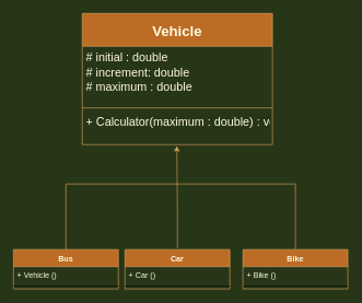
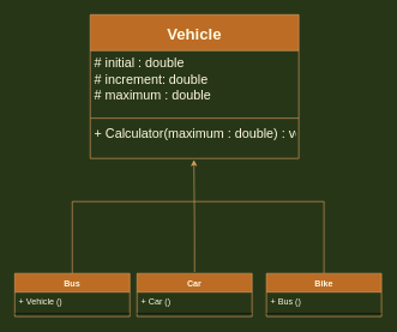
  <mxCell id="0" />
  <mxCell id="1" parent="0" />
  <mxCell id="2" value="Vehicle" style="swimlane;fontStyle=1;align=center;verticalAlign=middle;childLayout=stackLayout;horizontal=1;startSize=50;horizontalStack=0;resizeParent=1;resizeParentMax=0;resizeLast=0;collapsible=1;marginBottom=0;fontSize=22;fillColor=#BC6C25;strokeColor=#DDA15E;fontColor=#FEFAE0;" parent="1" vertex="1"><mxGeometry x="125" y="20" width="290" height="200" as="geometry" /></mxCell>
  <mxCell id="3" value="# initial : double&#10;# increment: double&#10;# maximum : double&#10;" style="text;strokeColor=none;fillColor=none;align=left;verticalAlign=top;spacingLeft=4;spacingRight=4;overflow=hidden;rotatable=0;points=[[0,0.5],[1,0.5]];portConstraint=eastwest;fontSize=18;fontColor=#FEFAE0;" parent="2" vertex="1"><mxGeometry y="50" width="290" height="90" as="geometry" /></mxCell>
  <mxCell id="4" value="" style="line;strokeWidth=1;fillColor=none;align=left;verticalAlign=middle;spacingTop=-1;spacingLeft=3;spacingRight=3;rotatable=0;labelPosition=right;points=[];portConstraint=eastwest;labelBackgroundColor=#283618;strokeColor=#DDA15E;fontColor=#FEFAE0;" parent="2" vertex="1"><mxGeometry y="140" width="290" height="8" as="geometry" /></mxCell>
  <mxCell id="5" value="+ Calculator(maximum : double) : void" style="text;strokeColor=none;fillColor=none;align=left;verticalAlign=top;spacingLeft=4;spacingRight=4;overflow=hidden;rotatable=0;points=[[0,0.5],[1,0.5]];portConstraint=eastwest;fontSize=18;fontColor=#FEFAE0;" parent="2" vertex="1"><mxGeometry y="148" width="290" height="52" as="geometry" /></mxCell>
  <mxCell id="6" value="" style="endArrow=classic;html=1;rounded=1;sketch=0;fontColor=#FEFAE0;strokeColor=#DDA15E;fillColor=#BC6C25;curved=0;entryX=0.497;entryY=1.038;entryDx=0;entryDy=0;entryPerimeter=0;exitX=0.438;exitY=-0.033;exitDx=0;exitDy=0;exitPerimeter=0;" edge="1" parent="1" target="5"><mxGeometry width="50" height="50" relative="1" as="geometry"><mxPoint x="270.08" y="378.02" as="sourcePoint" /><mxPoint x="270" y="280" as="targetPoint" /><Array as="points"><mxPoint x="270" y="310" /></Array></mxGeometry></mxCell>
  <mxCell id="7" value="" style="endArrow=none;html=1;rounded=1;sketch=0;fontColor=#FEFAE0;strokeColor=#DDA15E;fillColor=#BC6C25;curved=0;" edge="1" parent="1"><mxGeometry width="50" height="50" relative="1" as="geometry"><mxPoint x="100" y="280" as="sourcePoint" /><mxPoint x="450" y="280" as="targetPoint" /></mxGeometry></mxCell>
  <mxCell id="8" value="" style="endArrow=none;html=1;rounded=1;sketch=0;fontColor=#FEFAE0;strokeColor=#DDA15E;fillColor=#BC6C25;curved=0;exitX=0.5;exitY=0;exitDx=0;exitDy=0;" edge="1" parent="1"><mxGeometry width="50" height="50" relative="1" as="geometry"><mxPoint x="100" y="380" as="sourcePoint" /><mxPoint x="100" y="280" as="targetPoint" /></mxGeometry></mxCell>
  <mxCell id="9" value="" style="endArrow=none;html=1;rounded=1;sketch=0;fontColor=#FEFAE0;strokeColor=#DDA15E;fillColor=#BC6C25;curved=0;exitX=0.5;exitY=0;exitDx=0;exitDy=0;" edge="1" parent="1"><mxGeometry width="50" height="50" relative="1" as="geometry"><mxPoint x="450" y="380" as="sourcePoint" /><mxPoint x="450" y="280" as="targetPoint" /></mxGeometry></mxCell>
  <mxCell id="10" value="Bus" style="swimlane;fontStyle=1;align=center;verticalAlign=top;childLayout=stackLayout;horizontal=1;startSize=26;horizontalStack=0;resizeParent=1;resizeParentMax=0;resizeLast=0;collapsible=1;marginBottom=0;rounded=0;sketch=0;fontColor=#FEFAE0;strokeColor=#DDA15E;fillColor=#BC6C25;" vertex="1" parent="1"><mxGeometry x="20" y="380" width="160" height="60" as="geometry" /></mxCell>
  <mxCell id="11" value="+ Vehicle ()" style="text;strokeColor=none;fillColor=none;align=left;verticalAlign=top;spacingLeft=4;spacingRight=4;overflow=hidden;rotatable=0;points=[[0,0.5],[1,0.5]];portConstraint=eastwest;rounded=0;sketch=0;fontColor=#FEFAE0;" vertex="1" parent="10"><mxGeometry y="26" width="160" height="26" as="geometry" /></mxCell>
  <mxCell id="12" value="" style="line;strokeWidth=1;fillColor=none;align=left;verticalAlign=middle;spacingTop=-1;spacingLeft=3;spacingRight=3;rotatable=0;labelPosition=right;points=[];portConstraint=eastwest;rounded=0;sketch=0;fontColor=#FEFAE0;" vertex="1" parent="10"><mxGeometry y="52" width="160" height="8" as="geometry" /></mxCell>
  <mxCell id="13" value="Car" style="swimlane;fontStyle=1;align=center;verticalAlign=top;childLayout=stackLayout;horizontal=1;startSize=26;horizontalStack=0;resizeParent=1;resizeParentMax=0;resizeLast=0;collapsible=1;marginBottom=0;rounded=0;sketch=0;fontColor=#FEFAE0;strokeColor=#DDA15E;fillColor=#BC6C25;" vertex="1" parent="1"><mxGeometry x="190" y="380" width="160" height="60" as="geometry" /></mxCell>
  <mxCell id="14" value="+ Car ()" style="text;strokeColor=none;fillColor=none;align=left;verticalAlign=top;spacingLeft=4;spacingRight=4;overflow=hidden;rotatable=0;points=[[0,0.5],[1,0.5]];portConstraint=eastwest;rounded=0;sketch=0;fontColor=#FEFAE0;" vertex="1" parent="13"><mxGeometry y="26" width="160" height="26" as="geometry" /></mxCell>
  <mxCell id="15" value="" style="line;strokeWidth=1;fillColor=none;align=left;verticalAlign=middle;spacingTop=-1;spacingLeft=3;spacingRight=3;rotatable=0;labelPosition=right;points=[];portConstraint=eastwest;rounded=0;sketch=0;fontColor=#FEFAE0;" vertex="1" parent="13"><mxGeometry y="52" width="160" height="8" as="geometry" /></mxCell>
  <mxCell id="16" value="Bike" style="swimlane;fontStyle=1;align=center;verticalAlign=top;childLayout=stackLayout;horizontal=1;startSize=26;horizontalStack=0;resizeParent=1;resizeParentMax=0;resizeLast=0;collapsible=1;marginBottom=0;rounded=0;sketch=0;fontColor=#FEFAE0;strokeColor=#DDA15E;fillColor=#BC6C25;" vertex="1" parent="1"><mxGeometry x="370" y="380" width="160" height="60" as="geometry" /></mxCell>
- <mxCell id="17" value="+ Bike ()" style="text;strokeColor=none;fillColor=none;align=left;verticalAlign=top;spacingLeft=4;spacingRight=4;overflow=hidden;rotatable=0;points=[[0,0.5],[1,0.5]];portConstraint=eastwest;rounded=0;sketch=0;fontColor=#FEFAE0;" vertex="1" parent="16"><mxGeometry y="26" width="160" height="26" as="geometry" /></mxCell>
+ <mxCell id="17" value="+ Bus ()" style="text;strokeColor=none;fillColor=none;align=left;verticalAlign=top;spacingLeft=4;spacingRight=4;overflow=hidden;rotatable=0;points=[[0,0.5],[1,0.5]];portConstraint=eastwest;rounded=0;sketch=0;fontColor=#FEFAE0;" vertex="1" parent="16"><mxGeometry y="26" width="160" height="26" as="geometry" /></mxCell>
  <mxCell id="18" value="" style="line;strokeWidth=1;fillColor=none;align=left;verticalAlign=middle;spacingTop=-1;spacingLeft=3;spacingRight=3;rotatable=0;labelPosition=right;points=[];portConstraint=eastwest;rounded=0;sketch=0;fontColor=#FEFAE0;" vertex="1" parent="16"><mxGeometry y="52" width="160" height="8" as="geometry" /></mxCell>
